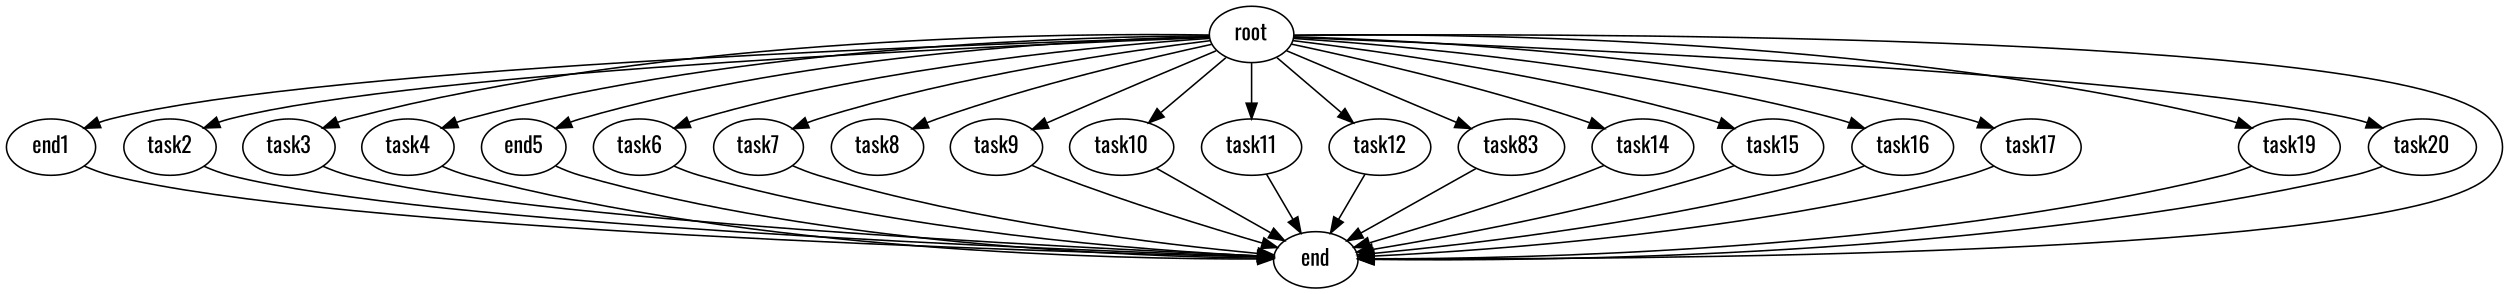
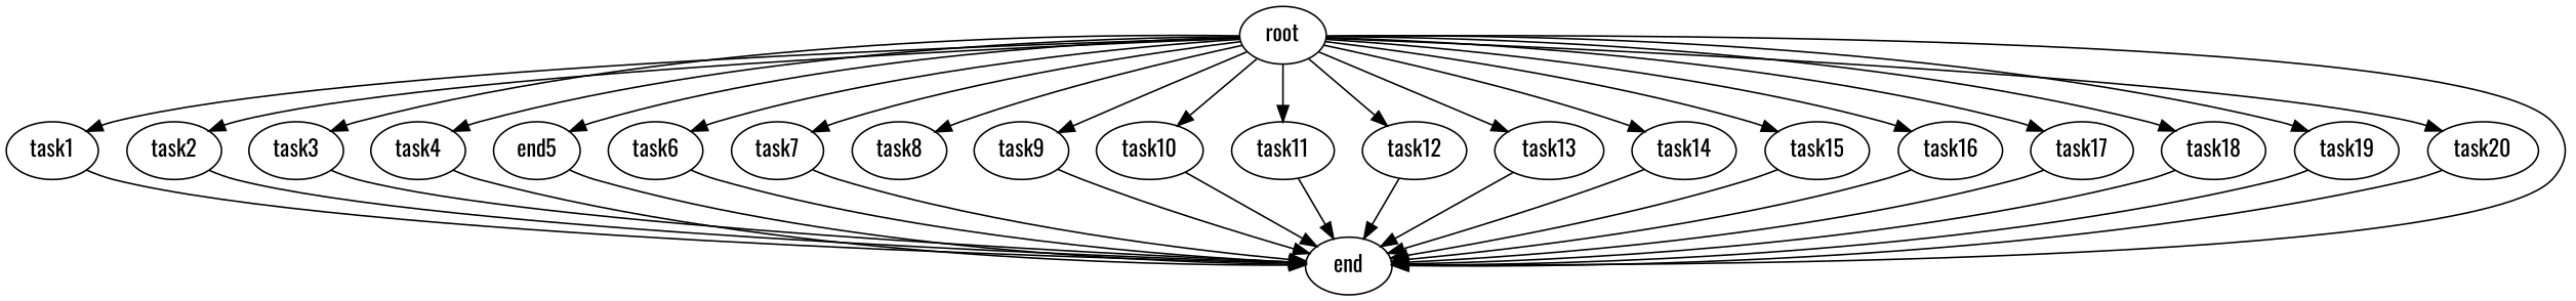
  digraph {
    fontname=Oswald
    node [fontname=Oswald]
    edge [fontname=Oswald]
    root
-   task1 [label=end1]
+   task1
    task2
    task3
    task4
    n6 [label=end5]
    task6
    task7
    task8
    task9
    task10
    task11
    task12
-   task13 [label=task83]
+   task13
    task14
    task15
    task16
    task17
+   task18
    task19
    task20
    end
    root -> task1
    root -> task2
    root -> task3
    root -> task4
    root -> n6
    root -> task6
    root -> task7
    root -> task8
    root -> task9
    root -> task10
    root -> task11
    root -> task12
    root -> task13
    root -> task14
    root -> task15
    root -> task16
    root -> task17
+   root -> task18
    root -> task19
    root -> task20
    root -> end
    task1 -> end
    task2 -> end
    task3 -> end
    task4 -> end
    n6 -> end
    task6 -> end
    task7 -> end
    task9 -> end
    task10 -> end
    task11 -> end
    task12 -> end
    task13 -> end
    task14 -> end
    task15 -> end
    task16 -> end
    task17 -> end
+   task18 -> end
    task19 -> end
    task20 -> end
  }
